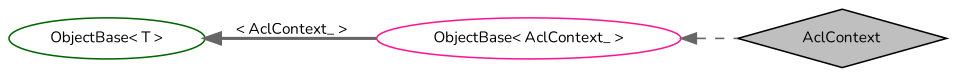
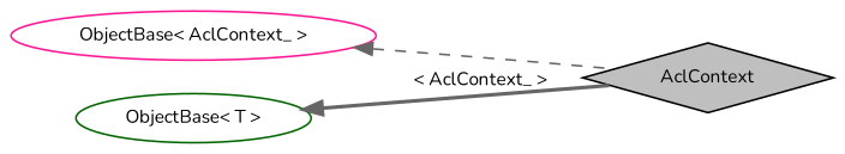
  digraph {
    fontname=Nunito
    rankdir=LR
    node [fillcolor=white fontname=Nunito fontsize=10 shape=ellipse style=filled]
    edge [color=gray40 dir=back fontname=Nunito fontsize=10 labelfontname=Helvetica labelfontsize=10]
    n1 [color=black fillcolor=grey75 fontcolor=black height=0.2 label=AclContext shape=diamond width=0.4]
    n2 [color=deeppink height=0.2 label="ObjectBase\< AclContext_ \>" width=0.4]
    n3 [color=darkgreen height=0.2 label="ObjectBase\< T \>" width=0.4]
    n2 -> n1 [style=dashed]
-   n3 -> n2 [label=" \< AclContext_ \>" style=bold]
+   n3 -> n1 [label=" \< AclContext_ \>" style=bold]
  }
